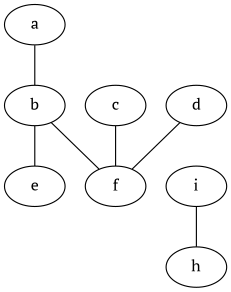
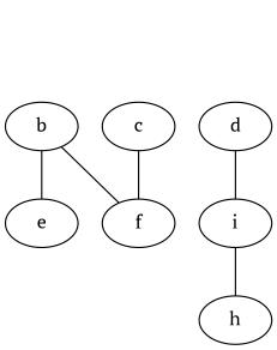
  graph {
    fontname="PT Serif"
    node [fontname="PT Serif"]
    edge [fontname="PT Serif"]
-   a
    b
    e
    f
    c
    d
    i
    h
-   a -- b
    b -- e
    b -- f
    c -- f
-   d -- f
+   d -- i
    i -- h
  }
